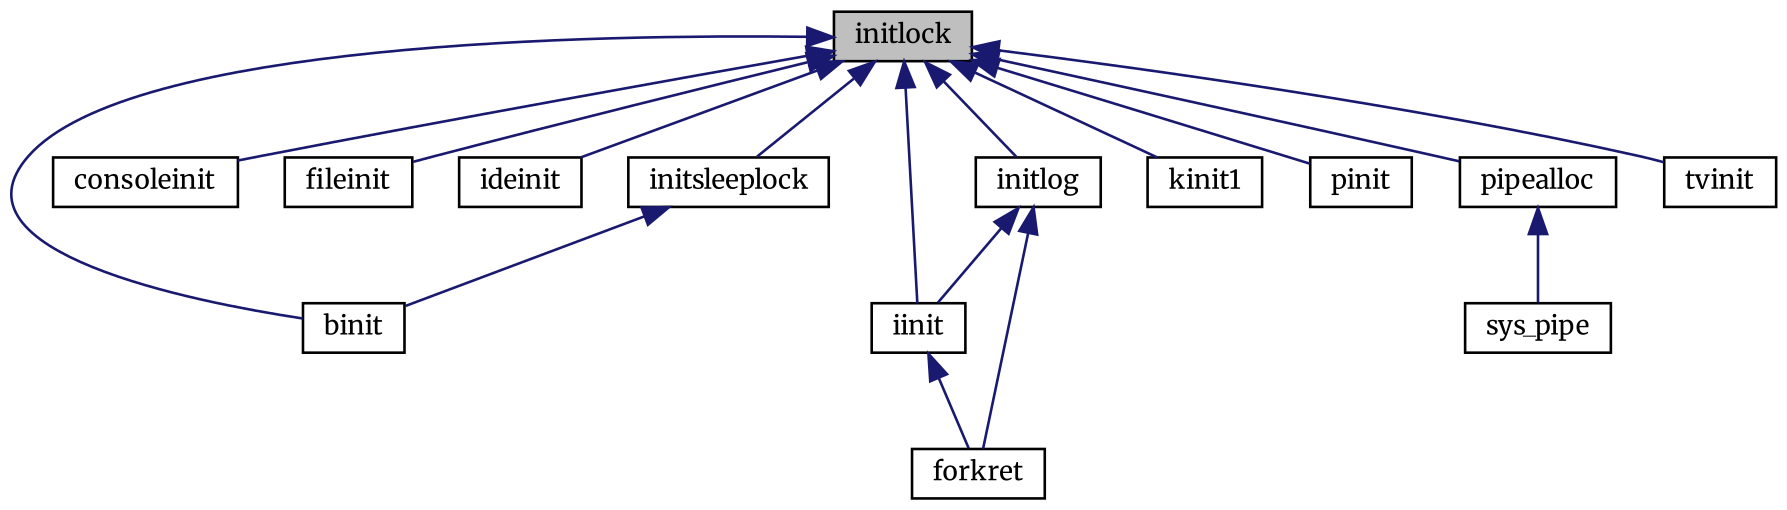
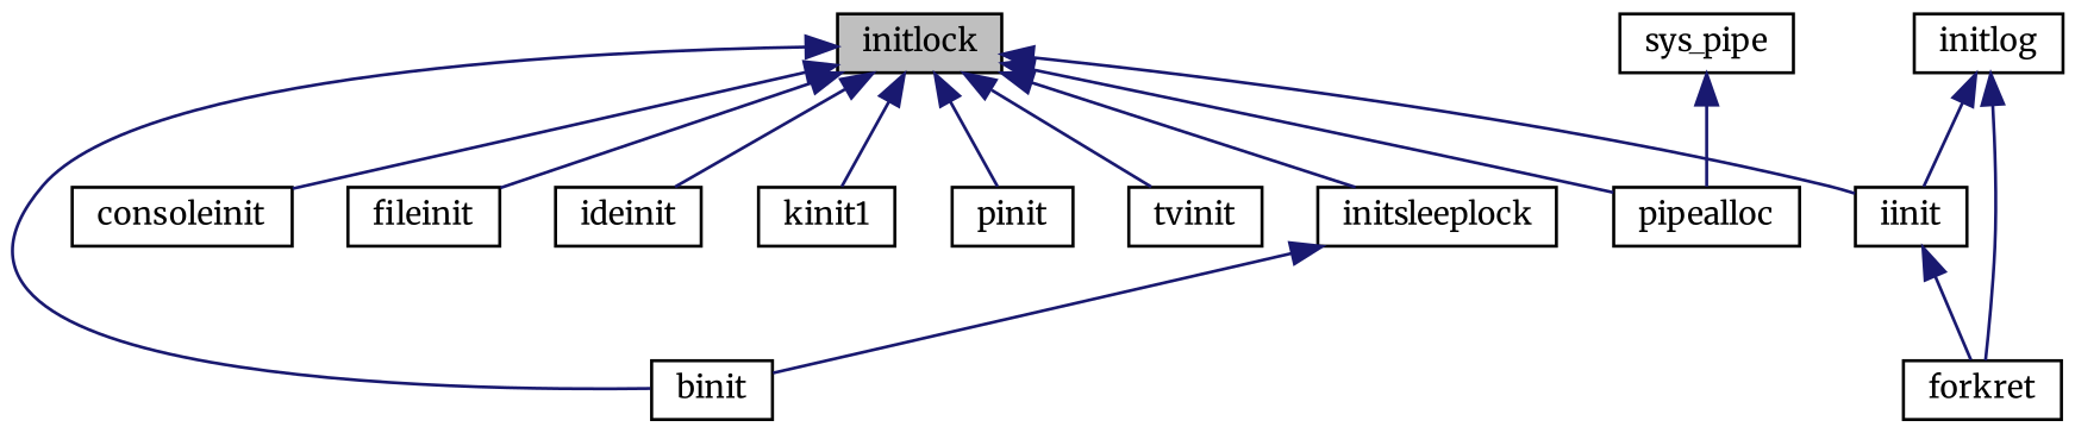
  digraph {
    fontname=Merriweather
    rankdir=TB
    node [color=black fillcolor=white fontname=Merriweather fontsize=10 shape=record style=filled]
    edge [color=midnightblue dir=back fontname=Merriweather fontsize=10 labelfontname=Helvetica labelfontsize=10 style=solid]
    n1 [fillcolor=grey75 fontcolor=black height=0.2 label=initlock width=0.4]
    n2 [height=0.2 label=binit width=0.4]
    n3 [height=0.2 label=consoleinit width=0.4]
    n4 [height=0.2 label=fileinit width=0.4]
    n5 [height=0.2 label=ideinit width=0.4]
    n6 [height=0.2 label=iinit width=0.4]
    n7 [height=0.2 label=initlog width=0.4]
    n8 [height=0.2 label=initsleeplock width=0.4]
    n9 [height=0.2 label=kinit1 width=0.4]
    n10 [height=0.2 label=pinit width=0.4]
    n11 [height=0.2 label=pipealloc width=0.4]
    n12 [height=0.2 label=tvinit width=0.4]
    n13 [height=0.2 label=forkret width=0.4]
    n14 [height=0.2 label=sys_pipe width=0.4]
    n1 -> n2
    n1 -> n3
    n1 -> n4
    n1 -> n5
    n1 -> n6
-   n1 -> n7
    n1 -> n8
    n1 -> n9
    n1 -> n10
    n1 -> n11
    n1 -> n12
    n6 -> n13
    n7 -> n6
    n7 -> n13
    n8 -> n2
-   n11 -> n14
+   n14 -> n11
  }
